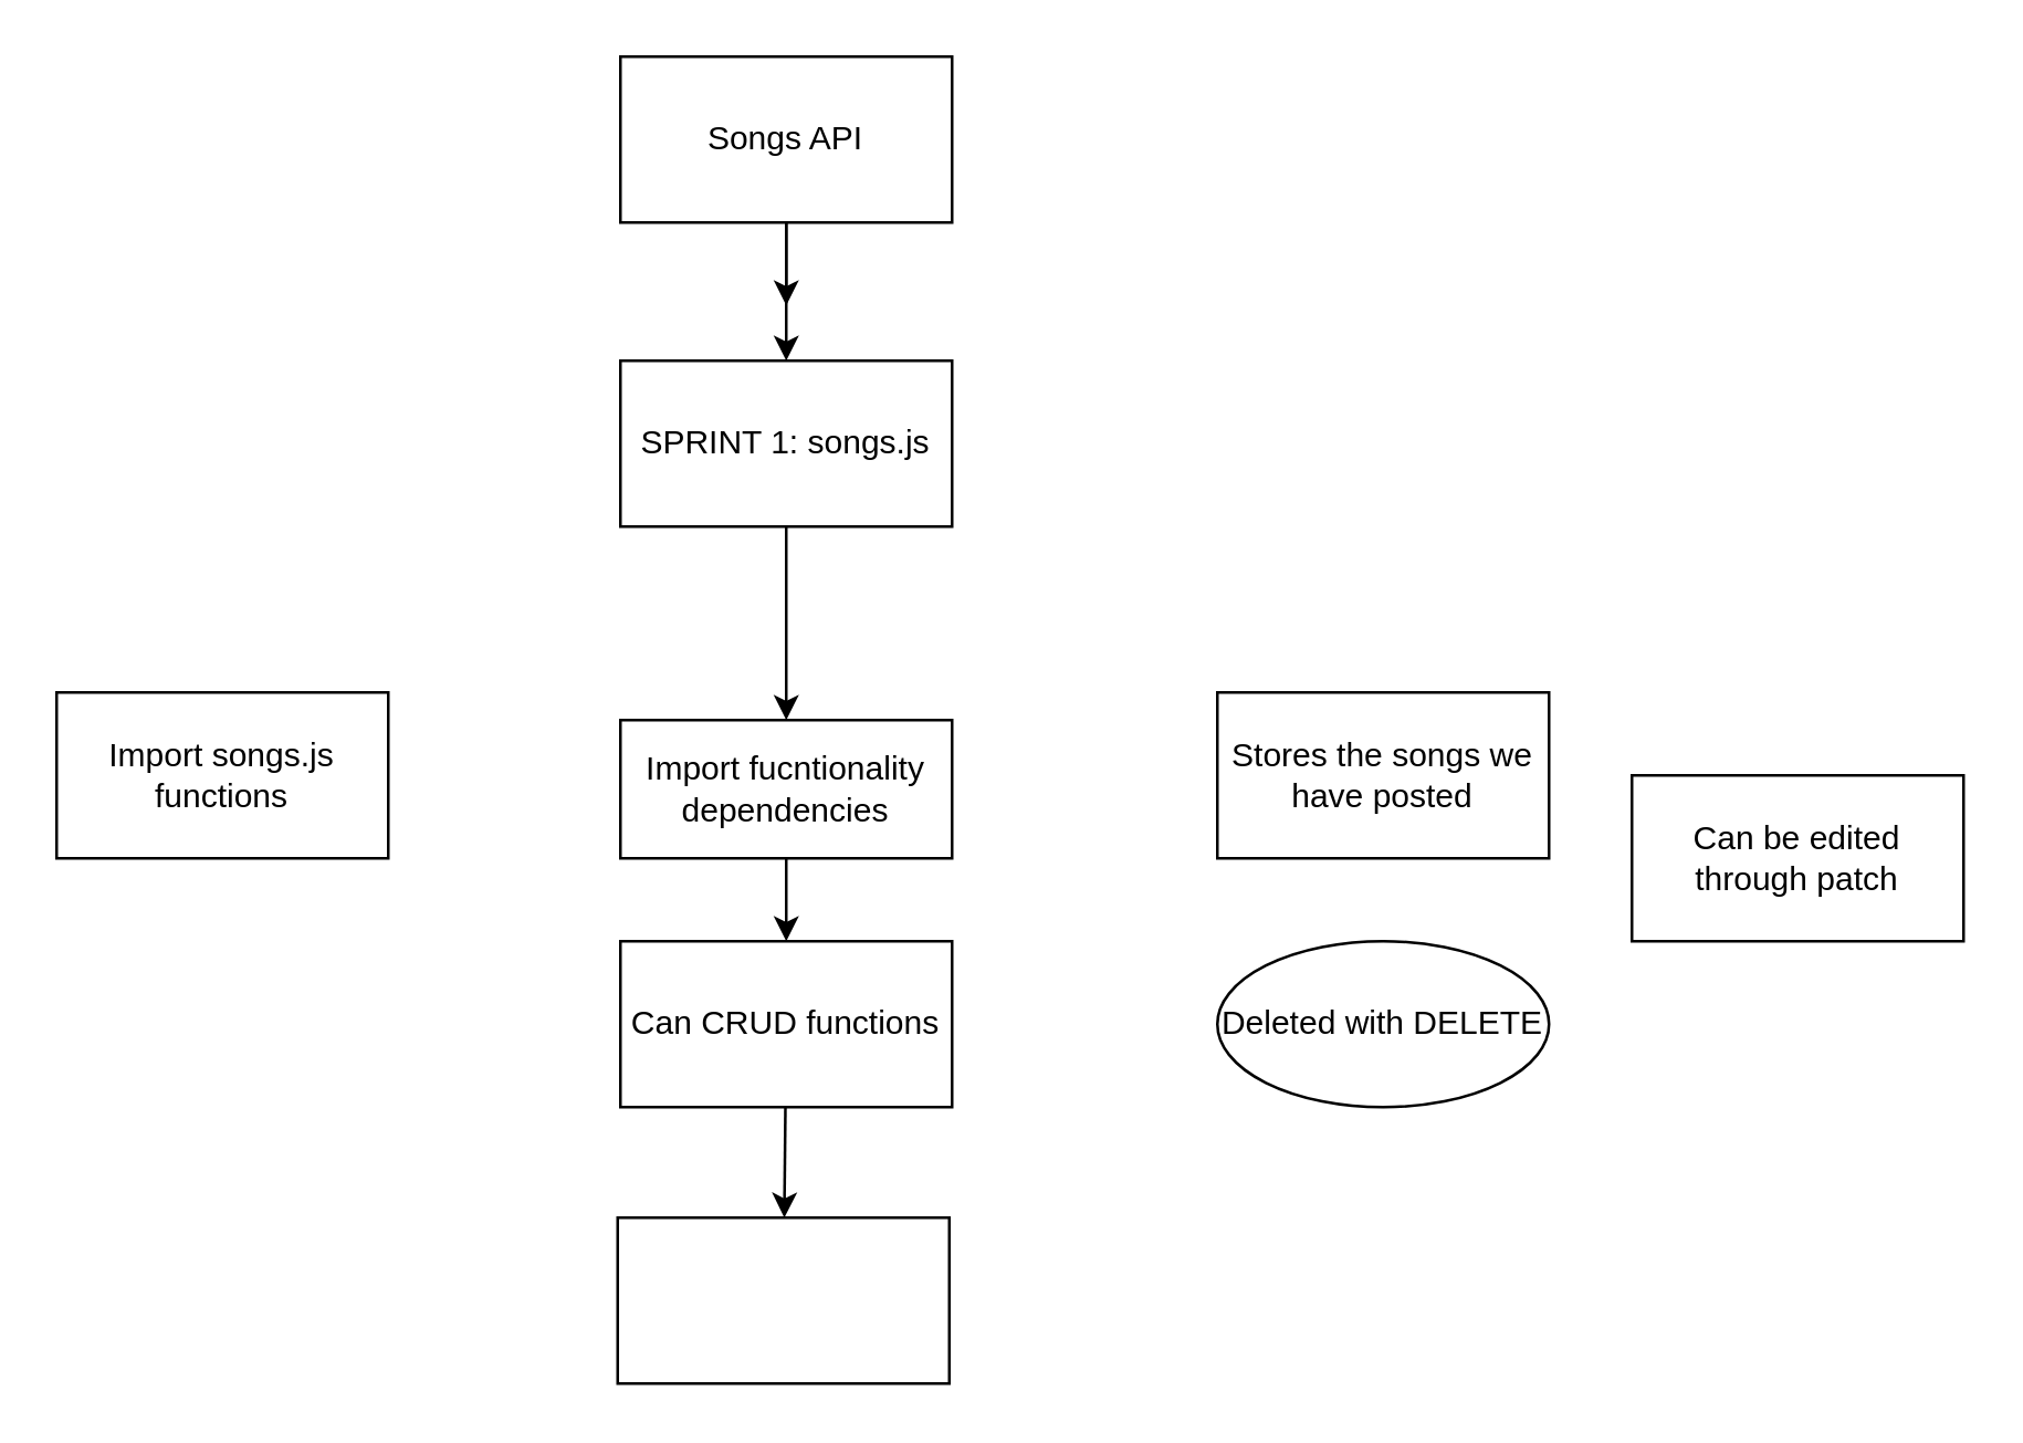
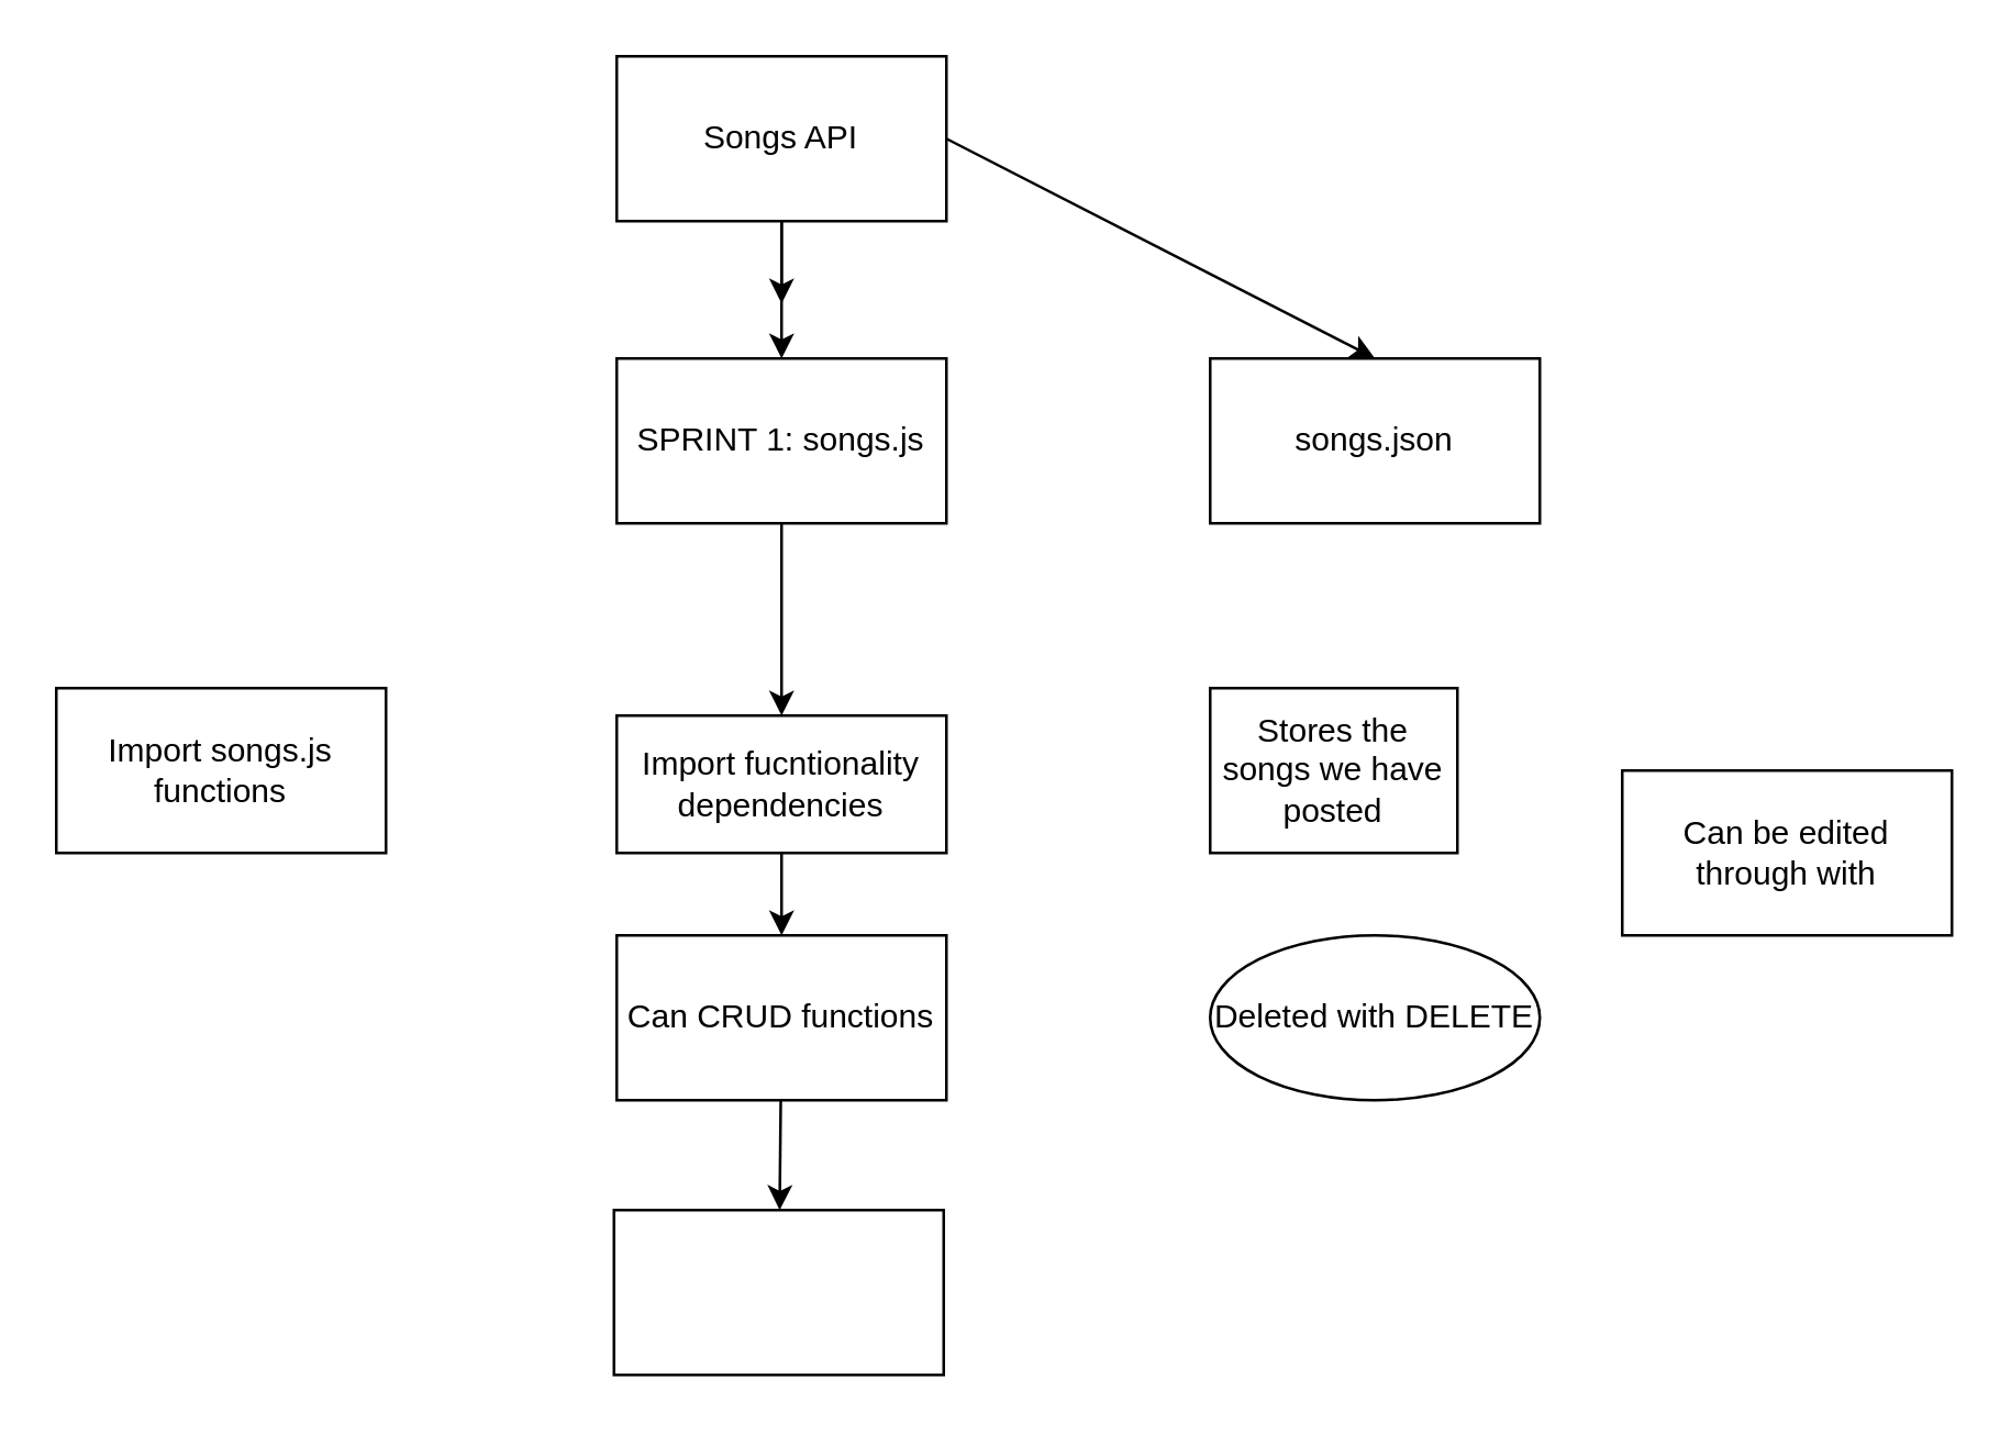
  <mxCell id="0" />
  <mxCell id="1" parent="0" />
  <mxCell id="2" style="edgeStyle=none;html=1;exitX=0.5;exitY=1;exitDx=0;exitDy=0;" parent="1" source="5" edge="1"><mxGeometry relative="1" as="geometry"><mxPoint x="284" y="110" as="targetPoint" /></mxGeometry></mxCell>
  <mxCell id="3" style="edgeStyle=none;html=1;entryX=0.5;entryY=0;entryDx=0;entryDy=0;" parent="1" source="5" target="7" edge="1"><mxGeometry relative="1" as="geometry" /></mxCell>
+ <mxCell id="4" style="edgeStyle=none;html=1;exitX=1;exitY=0.5;exitDx=0;exitDy=0;entryX=0.5;entryY=0;entryDx=0;entryDy=0;" parent="1" source="5" target="8" edge="1"><mxGeometry relative="1" as="geometry" /></mxCell>
  <mxCell id="5" value="Songs API" style="rounded=0;whiteSpace=wrap;html=1;" parent="1" vertex="1"><mxGeometry x="224" y="20" width="120" height="60" as="geometry" /></mxCell>
  <mxCell id="6" style="edgeStyle=none;html=1;exitX=0.5;exitY=1;exitDx=0;exitDy=0;entryX=0.5;entryY=0;entryDx=0;entryDy=0;" parent="1" source="7" target="10" edge="1"><mxGeometry relative="1" as="geometry"><mxPoint x="284" y="250" as="targetPoint" /></mxGeometry></mxCell>
  <mxCell id="7" value="SPRINT 1: songs.js" style="rounded=0;whiteSpace=wrap;html=1;" parent="1" vertex="1"><mxGeometry x="224" y="130" width="120" height="60" as="geometry" /></mxCell>
+ <mxCell id="8" value="songs.json" style="rounded=0;whiteSpace=wrap;html=1;" parent="1" vertex="1"><mxGeometry x="440" y="130" width="120" height="60" as="geometry" /></mxCell>
  <mxCell id="9" style="edgeStyle=none;html=1;" parent="1" source="10" target="12" edge="1"><mxGeometry relative="1" as="geometry"><mxPoint x="284" y="370" as="targetPoint" /></mxGeometry></mxCell>
  <mxCell id="10" value="Import fucntionality dependencies&lt;br&gt;" style="rounded=0;whiteSpace=wrap;html=1;" parent="1" vertex="1"><mxGeometry x="224" y="260" width="120" height="50" as="geometry" /></mxCell>
  <mxCell id="11" style="edgeStyle=none;html=1;" parent="1" source="12" target="15" edge="1"><mxGeometry relative="1" as="geometry"><mxPoint x="284" y="450" as="targetPoint" /></mxGeometry></mxCell>
  <mxCell id="12" value="Can CRUD functions" style="rounded=0;whiteSpace=wrap;html=1;" parent="1" vertex="1"><mxGeometry x="224" y="340" width="120" height="60" as="geometry" /></mxCell>
- <mxCell id="13" value="Stores the songs we have posted" style="rounded=0;whiteSpace=wrap;html=1;" parent="1" vertex="1"><mxGeometry x="440" y="250" width="120" height="60" as="geometry" /></mxCell>
+ <mxCell id="13" value="Stores the songs we have posted" style="rounded=0;whiteSpace=wrap;html=1;" parent="1" vertex="1"><mxGeometry x="440" y="250" width="90" height="60" as="geometry" /></mxCell>
  <mxCell id="14" value="Import songs.js functions" style="rounded=0;whiteSpace=wrap;html=1;" parent="1" vertex="1"><mxGeometry x="20" y="250" width="120" height="60" as="geometry" /></mxCell>
  <mxCell id="15" value="" style="rounded=0;whiteSpace=wrap;html=1;" parent="1" vertex="1"><mxGeometry x="223" y="440" width="120" height="60" as="geometry" /></mxCell>
- <mxCell id="16" value="Can be edited through patch" style="rounded=0;whiteSpace=wrap;html=1;" vertex="1" parent="1"><mxGeometry x="590" y="280" width="120" height="60" as="geometry" /></mxCell>
+ <mxCell id="16" value="Can be edited through with" style="rounded=0;whiteSpace=wrap;html=1;" vertex="1" parent="1"><mxGeometry x="590" y="280" width="120" height="60" as="geometry" /></mxCell>
  <mxCell id="17" value="Deleted with DELETE" style="ellipse;whiteSpace=wrap;html=1;" vertex="1" parent="1"><mxGeometry x="440" y="340" width="120" height="60" as="geometry" /></mxCell>
